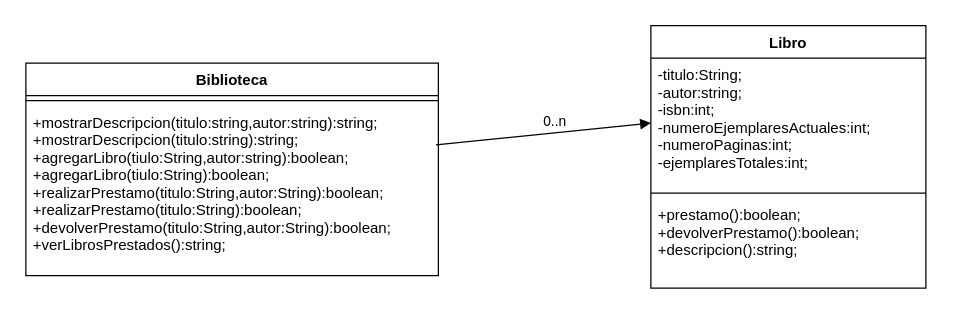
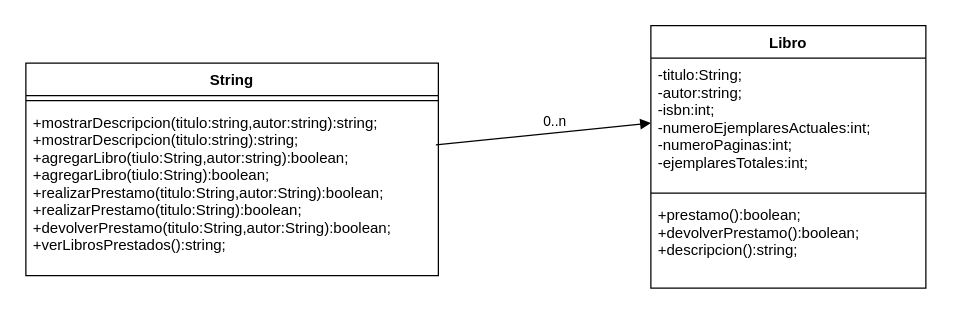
  <mxCell id="0" />
  <mxCell id="1" parent="0" />
- <mxCell id="2" value="Biblioteca" style="swimlane;fontStyle=1;align=center;verticalAlign=top;childLayout=stackLayout;horizontal=1;startSize=26;horizontalStack=0;resizeParent=1;resizeParentMax=0;resizeLast=0;collapsible=1;marginBottom=0;" vertex="1" parent="1"><mxGeometry x="20" y="50" width="330" height="170" as="geometry" /></mxCell>
+ <mxCell id="2" value="String" style="swimlane;fontStyle=1;align=center;verticalAlign=top;childLayout=stackLayout;horizontal=1;startSize=26;horizontalStack=0;resizeParent=1;resizeParentMax=0;resizeLast=0;collapsible=1;marginBottom=0;" vertex="1" parent="1"><mxGeometry x="20" y="50" width="330" height="170" as="geometry" /></mxCell>
  <mxCell id="3" value="" style="line;strokeWidth=1;fillColor=none;align=left;verticalAlign=middle;spacingTop=-1;spacingLeft=3;spacingRight=3;rotatable=0;labelPosition=right;points=[];portConstraint=eastwest;strokeColor=inherit;" vertex="1" parent="2"><mxGeometry y="26" width="330" height="8" as="geometry" /></mxCell>
  <mxCell id="4" value="+mostrarDescripcion(titulo:string,autor:string):string;&#10;+mostrarDescripcion(titulo:string):string;&#10;+agregarLibro(tiulo:String,autor:string):boolean;&#10;+agregarLibro(tiulo:String):boolean;&#10;+realizarPrestamo(titulo:String,autor:String):boolean;&#10;+realizarPrestamo(titulo:String):boolean;&#10;+devolverPrestamo(titulo:String,autor:String):boolean;&#10;+verLibrosPrestados():string;" style="text;strokeColor=none;fillColor=none;align=left;verticalAlign=top;spacingLeft=4;spacingRight=4;overflow=hidden;rotatable=0;points=[[0,0.5],[1,0.5]];portConstraint=eastwest;" vertex="1" parent="2"><mxGeometry y="34" width="330" height="136" as="geometry" /></mxCell>
  <mxCell id="5" value="Libro" style="swimlane;fontStyle=1;align=center;verticalAlign=top;childLayout=stackLayout;horizontal=1;startSize=26;horizontalStack=0;resizeParent=1;resizeParentMax=0;resizeLast=0;collapsible=1;marginBottom=0;" vertex="1" parent="1"><mxGeometry x="520" y="20" width="220" height="210" as="geometry" /></mxCell>
  <mxCell id="6" value="-titulo:String;&#10;-autor:string;&#10;-isbn:int;&#10;-numeroEjemplaresActuales:int;&#10;-numeroPaginas:int;&#10;-ejemplaresTotales:int;" style="text;strokeColor=none;fillColor=none;align=left;verticalAlign=top;spacingLeft=4;spacingRight=4;overflow=hidden;rotatable=0;points=[[0,0.5],[1,0.5]];portConstraint=eastwest;" vertex="1" parent="5"><mxGeometry y="26" width="220" height="104" as="geometry" /></mxCell>
  <mxCell id="7" value="" style="line;strokeWidth=1;fillColor=none;align=left;verticalAlign=middle;spacingTop=-1;spacingLeft=3;spacingRight=3;rotatable=0;labelPosition=right;points=[];portConstraint=eastwest;strokeColor=inherit;" vertex="1" parent="5"><mxGeometry y="130" width="220" height="8" as="geometry" /></mxCell>
  <mxCell id="8" value="+prestamo():boolean;&#10;+devolverPrestamo():boolean;&#10;+descripcion():string;" style="text;strokeColor=none;fillColor=none;align=left;verticalAlign=top;spacingLeft=4;spacingRight=4;overflow=hidden;rotatable=0;points=[[0,0.5],[1,0.5]];portConstraint=eastwest;" vertex="1" parent="5"><mxGeometry y="138" width="220" height="72" as="geometry" /></mxCell>
  <mxCell id="9" value="0..n" style="html=1;verticalAlign=bottom;endArrow=block;rounded=0;exitX=0.994;exitY=0.231;exitDx=0;exitDy=0;exitPerimeter=0;entryX=0;entryY=0.5;entryDx=0;entryDy=0;" edge="1" parent="1" source="4" target="6"><mxGeometry x="0.099" width="80" relative="1" as="geometry"><mxPoint x="350" y="170" as="sourcePoint" /><mxPoint x="430" y="170" as="targetPoint" /><mxPoint as="offset" /></mxGeometry></mxCell>
